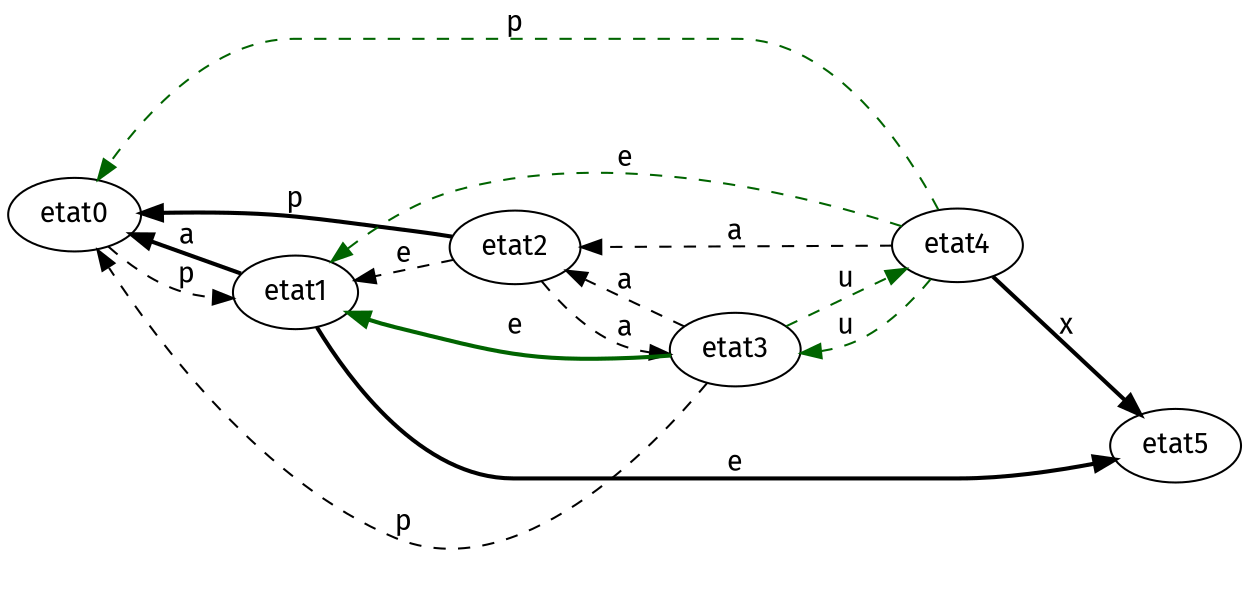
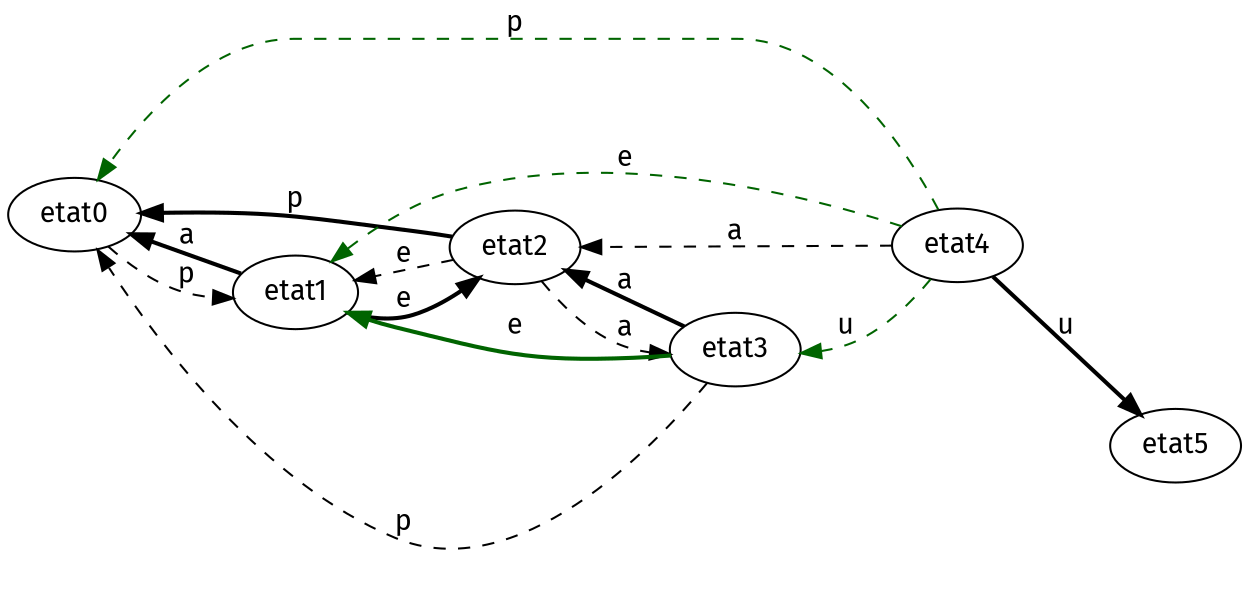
  digraph {
    fontname="Fira Sans"
    rankdir=LR
    node [fontname="Fira Sans"]
    edge [color=black fontname="Fira Sans" style=dashed]
    etat0
    etat1
    etat2
    etat3
    etat4
    etat5
    etat0 -> etat1 [label=p]
    etat1 -> etat0 [label=a style=bold]
-   etat1 -> etat5 [label=e style=bold]
+   etat1 -> etat2 [label=e style=bold]
    etat2 -> etat0 [label=p style=bold]
    etat2 -> etat1 [label=e]
    etat2 -> etat3 [label=a]
    etat3 -> etat0 [label=p]
    etat3 -> etat1 [color=darkgreen label=e style=bold]
-   etat3 -> etat2 [label=a]
-   etat3 -> etat4 [color=darkgreen label=u]
+   etat3 -> etat2 [label=a style=bold]
    etat4 -> etat0 [color=darkgreen label=p]
    etat4 -> etat1 [color=darkgreen label=e]
    etat4 -> etat2 [label=a]
    etat4 -> etat3 [color=darkgreen label=u]
-   etat4 -> etat5 [label=x style=bold]
+   etat4 -> etat5 [label=u style=bold]
  }
